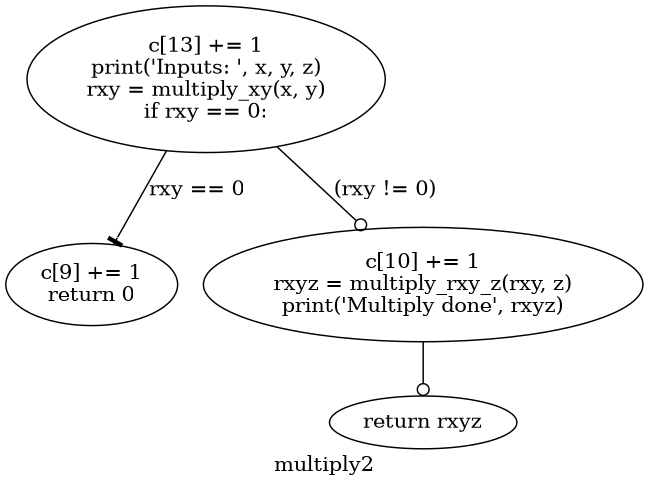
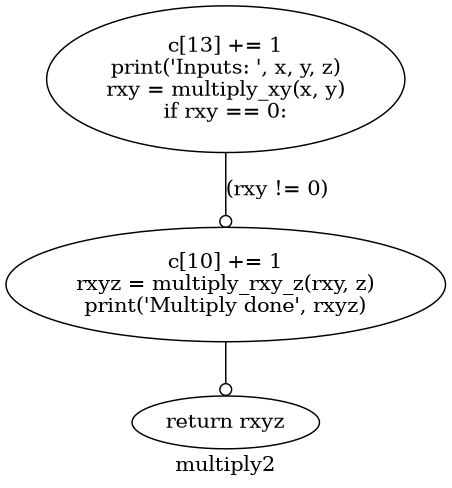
  digraph {
    label=multiply2
    fontname="DejaVu Serif"
    node [fontname="DejaVu Serif"]
    edge [style=solid arrowhead=odot fontname="DejaVu Serif"]
    n1 [height=1.3946 label="c[13] += 1\nprint('Inputs: ', x, y, z)\nrxy = multiply_xy(x, y)\nif rxy == 0:\n" width=2.8481]
-   n2 [height=0.77585 label="c[9] += 1\nreturn 0\n" width=1.3602]
    n3 [height=1.0852 label="c[10] += 1\nrxyz = multiply_rxy_z(rxy, z)\nprint('Multiply done', rxyz)\n" width=3.5257]
    n4 [height=0.5 label="return rxyz\n" width=1.4046]
-   n1 -> n2 [label="rxy == 0" arrowhead=tee]
    n1 -> n3 [label="(rxy != 0)"]
    n3 -> n4
  }
